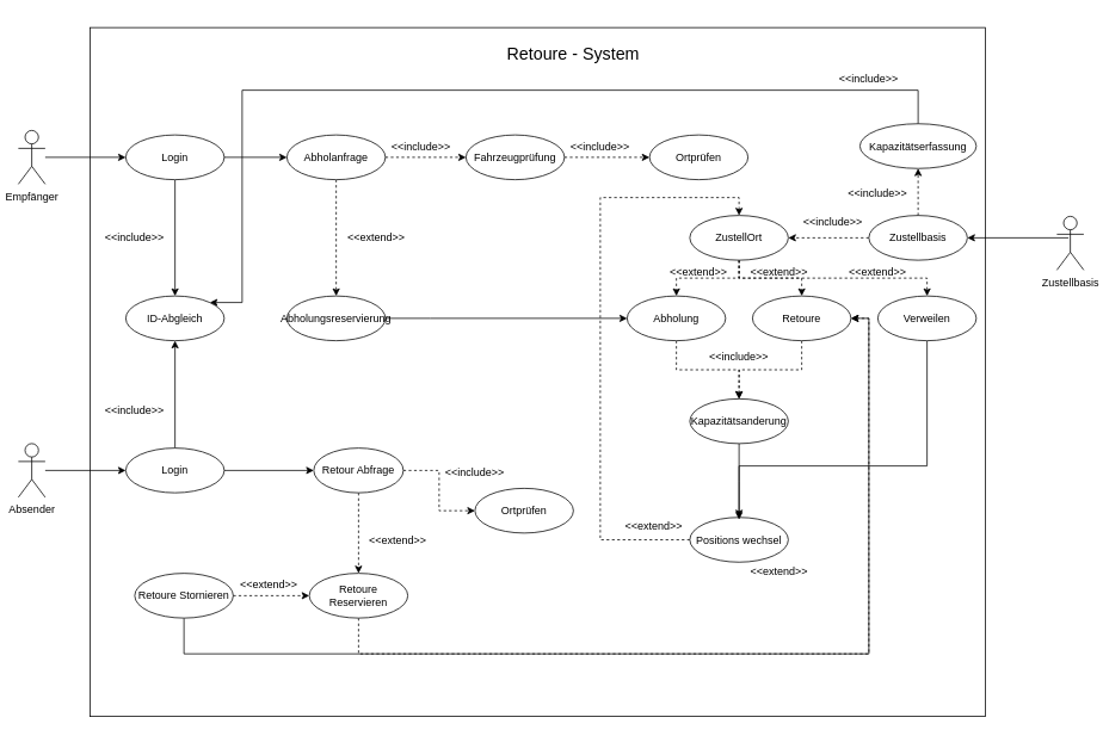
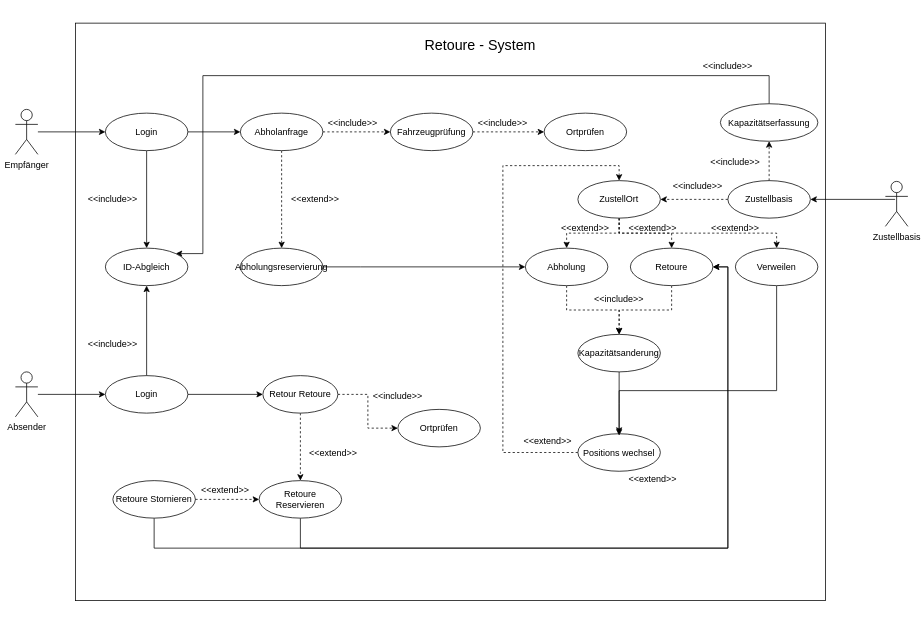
  <mxCell id="0" />
  <mxCell id="1" parent="0" />
  <mxCell id="2" value="" style="rounded=0;whiteSpace=wrap;html=1;" parent="1" vertex="1"><mxGeometry x="100" y="30" width="1000" height="770" as="geometry" /></mxCell>
  <mxCell id="3" value="&lt;font style=&quot;font-size: 19px&quot;&gt;Retoure - System&lt;/font&gt;" style="text;html=1;strokeColor=none;fillColor=none;align=center;verticalAlign=middle;whiteSpace=wrap;rounded=0;" parent="1" vertex="1"><mxGeometry x="555" width="170" height="80" as="geometry" y="20" /></mxCell>
  <mxCell id="4" style="edgeStyle=orthogonalEdgeStyle;rounded=0;orthogonalLoop=1;jettySize=auto;html=1;" parent="1" source="5" target="58" edge="1"><mxGeometry relative="1" as="geometry" /></mxCell>
  <mxCell id="5" value="Empfänger" style="shape=umlActor;html=1;verticalLabelPosition=bottom;verticalAlign=top;align=center;" parent="1" vertex="1"><mxGeometry x="20" y="145" width="30" height="60" as="geometry" /></mxCell>
  <mxCell id="6" style="edgeStyle=orthogonalEdgeStyle;rounded=0;orthogonalLoop=1;jettySize=auto;html=1;entryX=0;entryY=0.5;entryDx=0;entryDy=0;" parent="1" source="7" target="61" edge="1"><mxGeometry relative="1" as="geometry" /></mxCell>
  <mxCell id="7" value="Absender" style="shape=umlActor;html=1;verticalLabelPosition=bottom;verticalAlign=top;align=center;" parent="1" vertex="1"><mxGeometry x="20" y="495" width="30" height="60" as="geometry" /></mxCell>
  <mxCell id="8" style="edgeStyle=orthogonalEdgeStyle;rounded=0;orthogonalLoop=1;jettySize=auto;html=1;exitX=0.433;exitY=0.4;exitDx=0;exitDy=0;exitPerimeter=0;" parent="1" source="9" target="29" edge="1"><mxGeometry relative="1" as="geometry" /></mxCell>
  <mxCell id="9" value="Zustellbasis" style="shape=umlActor;html=1;verticalLabelPosition=bottom;verticalAlign=top;align=center;" parent="1" vertex="1"><mxGeometry x="1180" y="241" width="30" height="60" as="geometry" /></mxCell>
  <mxCell id="10" style="edgeStyle=orthogonalEdgeStyle;rounded=0;orthogonalLoop=1;jettySize=auto;html=1;exitX=0.5;exitY=1;exitDx=0;exitDy=0;entryX=0.5;entryY=0;entryDx=0;entryDy=0;dashed=1;" parent="1" source="13" target="15" edge="1"><mxGeometry relative="1" as="geometry" /></mxCell>
  <mxCell id="11" style="edgeStyle=orthogonalEdgeStyle;rounded=0;orthogonalLoop=1;jettySize=auto;html=1;exitX=0.5;exitY=1;exitDx=0;exitDy=0;entryX=0.5;entryY=0;entryDx=0;entryDy=0;dashed=1;" parent="1" source="13" target="17" edge="1"><mxGeometry relative="1" as="geometry" /></mxCell>
  <mxCell id="12" style="edgeStyle=orthogonalEdgeStyle;rounded=0;orthogonalLoop=1;jettySize=auto;html=1;dashed=1;" parent="1" source="13" target="53" edge="1"><mxGeometry relative="1" as="geometry"><Array as="points"><mxPoint x="825" y="310" /><mxPoint x="1035" y="310" /></Array></mxGeometry></mxCell>
  <mxCell id="13" value="ZustellOrt" style="ellipse;whiteSpace=wrap;html=1;" parent="1" vertex="1"><mxGeometry x="770" y="240" width="110" height="50" as="geometry" /></mxCell>
  <mxCell id="14" style="edgeStyle=orthogonalEdgeStyle;rounded=0;orthogonalLoop=1;jettySize=auto;html=1;entryX=0.5;entryY=0;entryDx=0;entryDy=0;dashed=1;" parent="1" source="15" target="26" edge="1"><mxGeometry relative="1" as="geometry" /></mxCell>
  <mxCell id="15" value="Abholung" style="ellipse;whiteSpace=wrap;html=1;" parent="1" vertex="1"><mxGeometry x="700" y="330" width="110" height="50" as="geometry" /></mxCell>
  <mxCell id="16" style="edgeStyle=orthogonalEdgeStyle;rounded=0;orthogonalLoop=1;jettySize=auto;html=1;exitX=0.5;exitY=1;exitDx=0;exitDy=0;entryX=0.5;entryY=0;entryDx=0;entryDy=0;dashed=1;" parent="1" source="17" target="26" edge="1"><mxGeometry relative="1" as="geometry" /></mxCell>
  <mxCell id="17" value="Retoure" style="ellipse;whiteSpace=wrap;html=1;" parent="1" vertex="1"><mxGeometry x="840" y="330" width="110" height="50" as="geometry" /></mxCell>
  <mxCell id="18" style="edgeStyle=orthogonalEdgeStyle;rounded=0;orthogonalLoop=1;jettySize=auto;html=1;exitX=0;exitY=0.5;exitDx=0;exitDy=0;entryX=0.5;entryY=0;entryDx=0;entryDy=0;dashed=1;" parent="1" source="19" target="13" edge="1"><mxGeometry relative="1" as="geometry"><Array as="points"><mxPoint x="670" y="603" /><mxPoint x="670" y="220" /><mxPoint x="825" y="220" /></Array></mxGeometry></mxCell>
  <mxCell id="19" value="Positions wechsel" style="ellipse;whiteSpace=wrap;html=1;" parent="1" vertex="1"><mxGeometry x="770" y="577.5" width="110" height="50" as="geometry" /></mxCell>
  <mxCell id="20" style="edgeStyle=orthogonalEdgeStyle;rounded=0;orthogonalLoop=1;jettySize=auto;html=1;exitX=0.5;exitY=1;exitDx=0;exitDy=0;entryX=0.5;entryY=0;entryDx=0;entryDy=0;dashed=1;" parent="1" source="22" target="24" edge="1"><mxGeometry relative="1" as="geometry" /></mxCell>
  <mxCell id="21" style="edgeStyle=orthogonalEdgeStyle;rounded=0;orthogonalLoop=1;jettySize=auto;html=1;exitX=1;exitY=0.5;exitDx=0;exitDy=0;entryX=0;entryY=0.5;entryDx=0;entryDy=0;dashed=1;" parent="1" source="22" target="50" edge="1"><mxGeometry relative="1" as="geometry" /></mxCell>
  <mxCell id="22" value="Abholanfrage" style="ellipse;whiteSpace=wrap;html=1;" parent="1" vertex="1"><mxGeometry x="320" y="150" width="110" height="50" as="geometry" /></mxCell>
  <mxCell id="23" style="edgeStyle=orthogonalEdgeStyle;rounded=0;orthogonalLoop=1;jettySize=auto;html=1;exitX=1;exitY=0.5;exitDx=0;exitDy=0;entryX=0;entryY=0.5;entryDx=0;entryDy=0;" parent="1" source="24" target="15" edge="1"><mxGeometry relative="1" as="geometry"><Array as="points"><mxPoint x="480" y="355" /><mxPoint x="480" y="355" /></Array></mxGeometry></mxCell>
  <mxCell id="24" value="Abholungsreservierung" style="ellipse;whiteSpace=wrap;html=1;" parent="1" vertex="1"><mxGeometry x="320" y="330" width="110" height="50" as="geometry" /></mxCell>
  <mxCell id="25" style="edgeStyle=orthogonalEdgeStyle;rounded=0;orthogonalLoop=1;jettySize=auto;html=1;exitX=0.5;exitY=1;exitDx=0;exitDy=0;" parent="1" source="26" edge="1"><mxGeometry relative="1" as="geometry"><mxPoint x="825" y="580" as="targetPoint" /></mxGeometry></mxCell>
  <mxCell id="26" value="Kapazitätsanderung" style="ellipse;whiteSpace=wrap;html=1;" parent="1" vertex="1"><mxGeometry x="770" y="445" width="110" height="50" as="geometry" /></mxCell>
  <mxCell id="27" style="edgeStyle=orthogonalEdgeStyle;rounded=0;orthogonalLoop=1;jettySize=auto;html=1;exitX=0.5;exitY=0;exitDx=0;exitDy=0;entryX=0.5;entryY=1;entryDx=0;entryDy=0;dashed=1;" parent="1" source="29" target="31" edge="1"><mxGeometry relative="1" as="geometry" /></mxCell>
  <mxCell id="28" style="edgeStyle=orthogonalEdgeStyle;rounded=0;orthogonalLoop=1;jettySize=auto;html=1;exitX=0;exitY=0.5;exitDx=0;exitDy=0;entryX=1;entryY=0.5;entryDx=0;entryDy=0;dashed=1;" parent="1" source="29" target="13" edge="1"><mxGeometry relative="1" as="geometry" /></mxCell>
  <mxCell id="29" value="Zustellbasis" style="ellipse;whiteSpace=wrap;html=1;" parent="1" vertex="1"><mxGeometry x="970" y="240" width="110" height="50" as="geometry" /></mxCell>
  <mxCell id="30" style="edgeStyle=orthogonalEdgeStyle;rounded=0;orthogonalLoop=1;jettySize=auto;html=1;exitX=0.5;exitY=0;exitDx=0;exitDy=0;entryX=1;entryY=0;entryDx=0;entryDy=0;" parent="1" source="31" target="62" edge="1"><mxGeometry relative="1" as="geometry"><Array as="points"><mxPoint x="1025" y="100" /><mxPoint x="270" y="100" /><mxPoint x="270" y="337" /></Array></mxGeometry></mxCell>
  <mxCell id="31" value="Kapazitätserfassung" style="ellipse;whiteSpace=wrap;html=1;" parent="1" vertex="1"><mxGeometry x="960" y="137.5" width="130" height="50" as="geometry" /></mxCell>
  <mxCell id="32" style="edgeStyle=orthogonalEdgeStyle;rounded=0;orthogonalLoop=1;jettySize=auto;html=1;exitX=1;exitY=0.5;exitDx=0;exitDy=0;dashed=1;" parent="1" source="34" target="35" edge="1"><mxGeometry relative="1" as="geometry" /></mxCell>
  <mxCell id="33" style="edgeStyle=orthogonalEdgeStyle;rounded=0;orthogonalLoop=1;jettySize=auto;html=1;exitX=0.5;exitY=1;exitDx=0;exitDy=0;entryX=0.5;entryY=0;entryDx=0;entryDy=0;dashed=1;" parent="1" source="34" target="37" edge="1"><mxGeometry relative="1" as="geometry" /></mxCell>
- <mxCell id="34" value="Retour Abfrage" style="ellipse;whiteSpace=wrap;html=1;" parent="1" vertex="1"><mxGeometry x="350" y="500" width="100" height="50" as="geometry" /></mxCell>
+ <mxCell id="34" value="Retour Retoure" style="ellipse;whiteSpace=wrap;html=1;" parent="1" vertex="1"><mxGeometry x="350" y="500" width="100" height="50" as="geometry" /></mxCell>
  <mxCell id="35" value="Ortprüfen" style="ellipse;whiteSpace=wrap;html=1;" parent="1" vertex="1"><mxGeometry x="530" y="545" width="110" height="50" as="geometry" /></mxCell>
- <mxCell id="36" style="edgeStyle=orthogonalEdgeStyle;rounded=0;orthogonalLoop=1;jettySize=auto;html=1;exitX=0.5;exitY=1;exitDx=0;exitDy=0;entryX=1;entryY=0.5;entryDx=0;entryDy=0;dashed=1;" parent="1" source="37" target="17" edge="1"><mxGeometry relative="1" as="geometry"><Array as="points"><mxPoint x="400" y="730" /><mxPoint x="970" y="730" /><mxPoint x="970" y="355" /></Array></mxGeometry></mxCell>
+ <mxCell id="36" style="edgeStyle=orthogonalEdgeStyle;rounded=0;orthogonalLoop=1;jettySize=auto;html=1;exitX=0.5;exitY=1;exitDx=0;exitDy=0;entryX=1;entryY=0.5;entryDx=0;entryDy=0;" parent="1" source="37" target="17" edge="1"><mxGeometry relative="1" as="geometry"><Array as="points"><mxPoint x="400" y="730" /><mxPoint x="970" y="730" /><mxPoint x="970" y="355" /></Array></mxGeometry></mxCell>
  <mxCell id="37" value="Retoure Reservieren" style="ellipse;whiteSpace=wrap;html=1;" parent="1" vertex="1"><mxGeometry x="345" y="640" width="110" height="50" as="geometry" /></mxCell>
  <mxCell id="38" value="&amp;lt;&amp;lt;include&amp;gt;&amp;gt;" style="text;html=1;strokeColor=none;fillColor=none;align=center;verticalAlign=middle;whiteSpace=wrap;rounded=0;" parent="1" vertex="1"><mxGeometry x="940" y="207.5" width="80" height="15" as="geometry" /></mxCell>
  <mxCell id="39" value="&amp;lt;&amp;lt;include&amp;gt;&amp;gt;" style="text;html=1;strokeColor=none;fillColor=none;align=center;verticalAlign=middle;whiteSpace=wrap;rounded=0;" parent="1" vertex="1"><mxGeometry x="890" y="240" width="80" height="15" as="geometry" /></mxCell>
  <mxCell id="40" value="&amp;lt;&amp;lt;extend&amp;gt;&amp;gt;" style="text;html=1;strokeColor=none;fillColor=none;align=center;verticalAlign=middle;whiteSpace=wrap;rounded=0;" parent="1" vertex="1"><mxGeometry x="740" y="295" width="80" height="15" as="geometry" /></mxCell>
  <mxCell id="41" value="&amp;lt;&amp;lt;extend&amp;gt;&amp;gt;" style="text;html=1;strokeColor=none;fillColor=none;align=center;verticalAlign=middle;whiteSpace=wrap;rounded=0;" parent="1" vertex="1"><mxGeometry x="830" y="295" width="80" height="15" as="geometry" /></mxCell>
  <mxCell id="42" value="&amp;lt;&amp;lt;include&amp;gt;&amp;gt;" style="text;html=1;strokeColor=none;fillColor=none;align=center;verticalAlign=middle;whiteSpace=wrap;rounded=0;" parent="1" vertex="1"><mxGeometry x="490" y="520" width="80" height="15" as="geometry" /></mxCell>
  <mxCell id="43" value="&amp;lt;&amp;lt;extend&amp;gt;&amp;gt;" style="text;html=1;strokeColor=none;fillColor=none;align=center;verticalAlign=middle;whiteSpace=wrap;rounded=0;" parent="1" vertex="1"><mxGeometry x="404" y="595" width="80" height="15" as="geometry" /></mxCell>
  <mxCell id="44" value="Ortprüfen" style="ellipse;whiteSpace=wrap;html=1;" parent="1" vertex="1"><mxGeometry x="725" y="150" width="110" height="50" as="geometry" /></mxCell>
  <mxCell id="45" value="&amp;lt;&amp;lt;include&amp;gt;&amp;gt;" style="text;html=1;strokeColor=none;fillColor=none;align=center;verticalAlign=middle;whiteSpace=wrap;rounded=0;" parent="1" vertex="1"><mxGeometry x="430" y="155" width="80" height="15" as="geometry" /></mxCell>
  <mxCell id="46" value="&amp;lt;&amp;lt;extend&amp;gt;&amp;gt;" style="text;html=1;strokeColor=none;fillColor=none;align=center;verticalAlign=middle;whiteSpace=wrap;rounded=0;" parent="1" vertex="1"><mxGeometry x="690" y="580" width="80" height="15" as="geometry" /></mxCell>
  <mxCell id="47" value="&amp;lt;&amp;lt;include&amp;gt;&amp;gt;" style="text;html=1;strokeColor=none;fillColor=none;align=center;verticalAlign=middle;whiteSpace=wrap;rounded=0;" parent="1" vertex="1"><mxGeometry x="785" y="390" width="80" height="15" as="geometry" /></mxCell>
  <mxCell id="48" value="&amp;lt;&amp;lt;extend&amp;gt;&amp;gt;" style="text;html=1;strokeColor=none;fillColor=none;align=center;verticalAlign=middle;whiteSpace=wrap;rounded=0;" parent="1" vertex="1"><mxGeometry x="830" y="630" width="80" height="15" as="geometry" /></mxCell>
  <mxCell id="49" style="edgeStyle=orthogonalEdgeStyle;rounded=0;orthogonalLoop=1;jettySize=auto;html=1;exitX=1;exitY=0.5;exitDx=0;exitDy=0;entryX=0;entryY=0.5;entryDx=0;entryDy=0;dashed=1;" parent="1" source="50" target="44" edge="1"><mxGeometry relative="1" as="geometry" /></mxCell>
  <mxCell id="50" value="Fahrzeugprüfung" style="ellipse;whiteSpace=wrap;html=1;" parent="1" vertex="1"><mxGeometry x="520" y="150" width="110" height="50" as="geometry" /></mxCell>
  <mxCell id="51" value="&amp;lt;&amp;lt;include&amp;gt;&amp;gt;" style="text;html=1;strokeColor=none;fillColor=none;align=center;verticalAlign=middle;whiteSpace=wrap;rounded=0;" parent="1" vertex="1"><mxGeometry x="630" y="155" width="80" height="15" as="geometry" /></mxCell>
  <mxCell id="52" style="edgeStyle=orthogonalEdgeStyle;rounded=0;orthogonalLoop=1;jettySize=auto;html=1;exitX=0.5;exitY=1;exitDx=0;exitDy=0;entryX=0.5;entryY=0;entryDx=0;entryDy=0;" parent="1" source="53" target="19" edge="1"><mxGeometry relative="1" as="geometry"><Array as="points"><mxPoint x="1035" y="520" /><mxPoint x="825" y="520" /></Array></mxGeometry></mxCell>
  <mxCell id="53" value="Verweilen" style="ellipse;whiteSpace=wrap;html=1;" parent="1" vertex="1"><mxGeometry x="980" y="330" width="110" height="50" as="geometry" /></mxCell>
  <mxCell id="54" value="&amp;lt;&amp;lt;extend&amp;gt;&amp;gt;" style="text;html=1;strokeColor=none;fillColor=none;align=center;verticalAlign=middle;whiteSpace=wrap;rounded=0;" parent="1" vertex="1"><mxGeometry x="940" y="295" width="80" height="15" as="geometry" /></mxCell>
  <mxCell id="55" value="&amp;lt;&amp;lt;extend&amp;gt;&amp;gt;" style="text;html=1;strokeColor=none;fillColor=none;align=center;verticalAlign=middle;whiteSpace=wrap;rounded=0;" parent="1" vertex="1"><mxGeometry x="380" y="257.5" width="80" height="15" as="geometry" /></mxCell>
  <mxCell id="56" style="edgeStyle=orthogonalEdgeStyle;rounded=0;orthogonalLoop=1;jettySize=auto;html=1;entryX=0;entryY=0.5;entryDx=0;entryDy=0;" parent="1" source="58" target="22" edge="1"><mxGeometry relative="1" as="geometry" /></mxCell>
  <mxCell id="57" style="edgeStyle=orthogonalEdgeStyle;rounded=0;orthogonalLoop=1;jettySize=auto;html=1;exitX=0.5;exitY=1;exitDx=0;exitDy=0;entryX=0.5;entryY=0;entryDx=0;entryDy=0;" parent="1" source="58" target="62" edge="1"><mxGeometry relative="1" as="geometry" /></mxCell>
  <mxCell id="58" value="Login" style="ellipse;whiteSpace=wrap;html=1;" parent="1" vertex="1"><mxGeometry x="140" y="150" width="110" height="50" as="geometry" /></mxCell>
  <mxCell id="59" style="edgeStyle=orthogonalEdgeStyle;rounded=0;orthogonalLoop=1;jettySize=auto;html=1;exitX=1;exitY=0.5;exitDx=0;exitDy=0;entryX=0;entryY=0.5;entryDx=0;entryDy=0;" parent="1" source="61" target="34" edge="1"><mxGeometry relative="1" as="geometry" /></mxCell>
  <mxCell id="60" style="edgeStyle=orthogonalEdgeStyle;rounded=0;orthogonalLoop=1;jettySize=auto;html=1;exitX=0.5;exitY=0;exitDx=0;exitDy=0;entryX=0.5;entryY=1;entryDx=0;entryDy=0;" parent="1" source="61" target="62" edge="1"><mxGeometry relative="1" as="geometry" /></mxCell>
  <mxCell id="61" value="Login" style="ellipse;whiteSpace=wrap;html=1;" parent="1" vertex="1"><mxGeometry x="140" y="500" width="110" height="50" as="geometry" /></mxCell>
  <mxCell id="62" value="ID-Abgleich" style="ellipse;whiteSpace=wrap;html=1;" parent="1" vertex="1"><mxGeometry x="140" y="330" width="110" height="50" as="geometry" /></mxCell>
  <mxCell id="63" value="&amp;lt;&amp;lt;include&amp;gt;&amp;gt;" style="text;html=1;strokeColor=none;fillColor=none;align=center;verticalAlign=middle;whiteSpace=wrap;rounded=0;" parent="1" vertex="1"><mxGeometry x="110" y="257.5" width="80" height="15" as="geometry" /></mxCell>
  <mxCell id="64" value="&amp;lt;&amp;lt;include&amp;gt;&amp;gt;" style="text;html=1;strokeColor=none;fillColor=none;align=center;verticalAlign=middle;whiteSpace=wrap;rounded=0;" parent="1" vertex="1"><mxGeometry x="110" y="450" width="80" height="15" as="geometry" /></mxCell>
  <mxCell id="65" value="&amp;lt;&amp;lt;include&amp;gt;&amp;gt;" style="text;html=1;strokeColor=none;fillColor=none;align=center;verticalAlign=middle;whiteSpace=wrap;rounded=0;" parent="1" vertex="1"><mxGeometry x="930" y="80" width="80" height="15" as="geometry" /></mxCell>
  <mxCell id="66" value="" style="edgeStyle=orthogonalEdgeStyle;rounded=0;orthogonalLoop=1;jettySize=auto;html=1;entryX=1;entryY=0.5;entryDx=0;entryDy=0;" edge="1" parent="1" source="67" target="17"><mxGeometry relative="1" as="geometry"><mxPoint x="205" y="765" as="targetPoint" /><Array as="points"><mxPoint x="205" y="730" /><mxPoint x="970" y="730" /><mxPoint x="970" y="355" /></Array></mxGeometry></mxCell>
  <mxCell id="67" value="Retoure Stornieren" style="ellipse;whiteSpace=wrap;html=1;" vertex="1" parent="1"><mxGeometry x="150" y="640" width="110" height="50" as="geometry" /></mxCell>
  <mxCell id="68" value="" style="endArrow=classic;html=1;exitX=1;exitY=0.5;exitDx=0;exitDy=0;dashed=1;entryX=0;entryY=0.5;entryDx=0;entryDy=0;" edge="1" parent="1" source="67" target="37"><mxGeometry width="50" height="50" relative="1" as="geometry"><mxPoint x="280" y="650" as="sourcePoint" /><mxPoint x="340" y="665" as="targetPoint" /></mxGeometry></mxCell>
  <mxCell id="69" value="&amp;lt;&amp;lt;extend&amp;gt;&amp;gt;" style="text;html=1;strokeColor=none;fillColor=none;align=center;verticalAlign=middle;whiteSpace=wrap;rounded=0;" vertex="1" parent="1"><mxGeometry x="260" y="645" width="80" height="15" as="geometry" /></mxCell>
